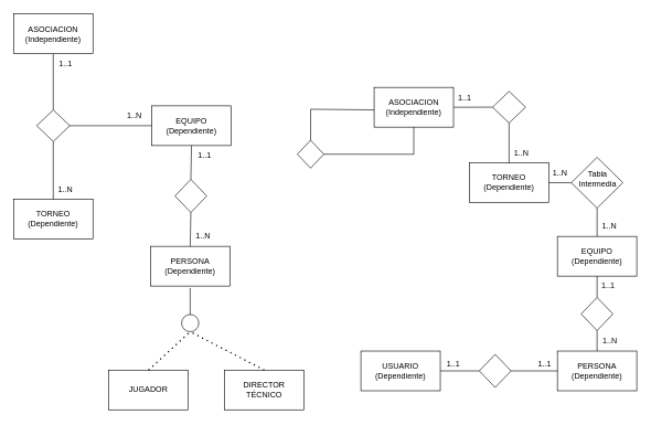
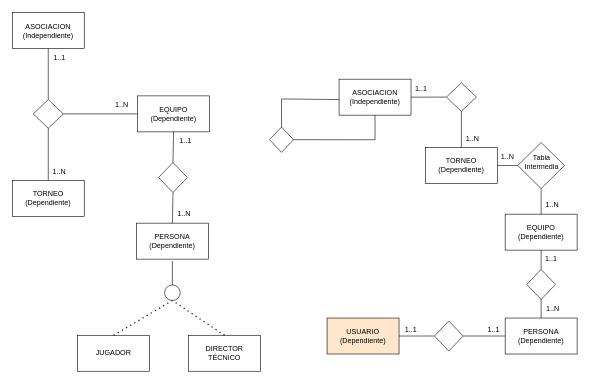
  <mxCell id="0" />
  <mxCell id="1" parent="0" />
  <mxCell id="2" value="PERSONA&lt;div&gt;(Dependiente)&lt;/div&gt;" style="rounded=0;whiteSpace=wrap;html=1;" vertex="1" parent="1"><mxGeometry x="227" y="371.12" width="120" height="60" as="geometry" /></mxCell>
- <mxCell id="3" value="JUGADOR" style="rounded=0;whiteSpace=wrap;html=1;" vertex="1" parent="1"><mxGeometry x="164" y="558.12" width="120" height="60" as="geometry" /></mxCell>
- <mxCell id="4" value="DIRECTOR TÉCNICO" style="rounded=0;whiteSpace=wrap;html=1;" vertex="1" parent="1"><mxGeometry x="339" y="558.12" width="120" height="60" as="geometry" /></mxCell>
+ <mxCell id="3" value="JUGADOR" style="rounded=0;whiteSpace=wrap;html=1;" vertex="1" parent="1"><mxGeometry x="129" y="558.12" width="120" height="60" as="geometry" /></mxCell>
+ <mxCell id="4" value="DIRECTOR TÉCNICO" style="rounded=0;whiteSpace=wrap;html=1;" vertex="1" parent="1"><mxGeometry x="314" y="558.12" width="120" height="60" as="geometry" /></mxCell>
  <mxCell id="5" value="" style="endArrow=none;dashed=1;html=1;dashPattern=1 3;strokeWidth=2;rounded=0;entryX=0.5;entryY=1;entryDx=0;entryDy=0;exitX=0.5;exitY=0;exitDx=0;exitDy=0;" edge="1" parent="1" source="3" target="7"><mxGeometry width="50" height="50" relative="1" as="geometry"><mxPoint x="289" y="587.12" as="sourcePoint" /><mxPoint x="289" y="547.12" as="targetPoint" /></mxGeometry></mxCell>
  <mxCell id="6" value="" style="endArrow=none;dashed=1;html=1;dashPattern=1 3;strokeWidth=2;rounded=0;entryX=0.5;entryY=1;entryDx=0;entryDy=0;exitX=0.5;exitY=0;exitDx=0;exitDy=0;" edge="1" parent="1" source="4" target="7"><mxGeometry width="50" height="50" relative="1" as="geometry"><mxPoint x="199" y="630.12" as="sourcePoint" /><mxPoint x="289" y="550.12" as="targetPoint" /></mxGeometry></mxCell>
  <mxCell id="7" value="" style="ellipse;whiteSpace=wrap;html=1;aspect=fixed;" vertex="1" parent="1"><mxGeometry x="274" y="474.12" width="26" height="26" as="geometry" /></mxCell>
  <mxCell id="8" value="" style="endArrow=none;html=1;rounded=0;entryX=0.5;entryY=1;entryDx=0;entryDy=0;exitX=0.5;exitY=0;exitDx=0;exitDy=0;" edge="1" parent="1" source="7"><mxGeometry width="50" height="50" relative="1" as="geometry"><mxPoint x="287" y="474.12" as="sourcePoint" /><mxPoint x="287" y="434.12" as="targetPoint" /></mxGeometry></mxCell>
  <mxCell id="9" value="ASOCIACION&lt;br&gt;(Independiente)" style="rounded=0;whiteSpace=wrap;html=1;" vertex="1" parent="1"><mxGeometry x="20" y="20" width="120" height="60" as="geometry" /></mxCell>
  <mxCell id="10" value="EQUIPO&lt;div&gt;(Dependiente)&lt;/div&gt;" style="rounded=0;whiteSpace=wrap;html=1;" vertex="1" parent="1"><mxGeometry x="229" y="158.88" width="120" height="60" as="geometry" /></mxCell>
  <mxCell id="11" value="" style="rhombus;whiteSpace=wrap;html=1;" vertex="1" parent="1"><mxGeometry x="264" y="270" width="48" height="50" as="geometry" /></mxCell>
  <mxCell id="12" value="" style="endArrow=none;html=1;rounded=0;entryX=0.5;entryY=0;entryDx=0;entryDy=0;exitX=0.5;exitY=1;exitDx=0;exitDy=0;" edge="1" parent="1" source="11" target="2"><mxGeometry width="50" height="50" relative="1" as="geometry"><mxPoint x="288" y="468" as="sourcePoint" /><mxPoint x="287" y="374.12" as="targetPoint" /></mxGeometry></mxCell>
  <mxCell id="13" value="" style="endArrow=none;html=1;rounded=0;entryX=0.5;entryY=0;entryDx=0;entryDy=0;exitX=0.5;exitY=1;exitDx=0;exitDy=0;" edge="1" parent="1" source="10" target="11"><mxGeometry width="50" height="50" relative="1" as="geometry"><mxPoint x="621" y="180.88" as="sourcePoint" /><mxPoint x="623" y="134.88" as="targetPoint" /></mxGeometry></mxCell>
  <mxCell id="14" value="TORNEO&lt;div&gt;(Dependiente)&lt;/div&gt;" style="rounded=0;whiteSpace=wrap;html=1;" vertex="1" parent="1"><mxGeometry x="20" y="300" width="120" height="60" as="geometry" /></mxCell>
  <mxCell id="15" value="" style="rhombus;whiteSpace=wrap;html=1;" vertex="1" parent="1"><mxGeometry x="55" y="165" width="50" height="47.75" as="geometry" /></mxCell>
  <mxCell id="16" value="" style="endArrow=none;html=1;rounded=0;entryX=0.5;entryY=1;entryDx=0;entryDy=0;exitX=0.5;exitY=0;exitDx=0;exitDy=0;" edge="1" parent="1" source="15" target="9"><mxGeometry width="50" height="50" relative="1" as="geometry"><mxPoint x="204" y="6.12" as="sourcePoint" /><mxPoint x="279" y="121.62" as="targetPoint" /></mxGeometry></mxCell>
  <mxCell id="17" value="" style="endArrow=none;html=1;rounded=0;exitX=0.5;exitY=0;exitDx=0;exitDy=0;entryX=0.5;entryY=1;entryDx=0;entryDy=0;" edge="1" parent="1" source="14" target="15"><mxGeometry width="50" height="50" relative="1" as="geometry"><mxPoint x="419" y="558.87" as="sourcePoint" /><mxPoint x="39" y="170" as="targetPoint" /></mxGeometry></mxCell>
  <mxCell id="18" value="1..N&lt;span style=&quot;white-space: pre;&quot;&gt;&#09;&lt;/span&gt;" style="text;html=1;align=center;verticalAlign=middle;whiteSpace=wrap;rounded=0;" vertex="1" parent="1"><mxGeometry x="71" y="270" width="60" height="30" as="geometry" /></mxCell>
  <mxCell id="19" value="1..1" style="text;html=1;align=center;verticalAlign=middle;whiteSpace=wrap;rounded=0;" vertex="1" parent="1"><mxGeometry x="69" y="80" width="60" height="30" as="geometry" /></mxCell>
  <mxCell id="20" value="1..N" style="text;html=1;align=center;verticalAlign=middle;whiteSpace=wrap;rounded=0;" vertex="1" parent="1"><mxGeometry x="173" y="158.88" width="60" height="30" as="geometry" /></mxCell>
  <mxCell id="21" value="1..N&lt;span style=&quot;white-space: pre;&quot;&gt;&#09;&lt;/span&gt;" style="text;html=1;align=center;verticalAlign=middle;whiteSpace=wrap;rounded=0;" vertex="1" parent="1"><mxGeometry x="279" y="341.12" width="60" height="30" as="geometry" /></mxCell>
  <mxCell id="22" value="1..1" style="text;html=1;align=center;verticalAlign=middle;whiteSpace=wrap;rounded=0;" vertex="1" parent="1"><mxGeometry x="279" y="218.88" width="60" height="30" as="geometry" /></mxCell>
  <mxCell id="23" value="" style="endArrow=none;html=1;rounded=0;entryX=1;entryY=0.5;entryDx=0;entryDy=0;exitX=0;exitY=0.5;exitDx=0;exitDy=0;" edge="1" parent="1" source="10" target="15"><mxGeometry width="50" height="50" relative="1" as="geometry"><mxPoint x="389" y="240" as="sourcePoint" /><mxPoint x="139" y="190" as="targetPoint" /></mxGeometry></mxCell>
  <mxCell id="24" value="PERSONA&lt;div&gt;(Dependiente)&lt;/div&gt;" style="rounded=0;whiteSpace=wrap;html=1;" vertex="1" parent="1"><mxGeometry x="842" y="529.36" width="120" height="60" as="geometry" /></mxCell>
  <mxCell id="25" value="ASOCIACION&lt;br&gt;(Independiente)" style="rounded=0;whiteSpace=wrap;html=1;" vertex="1" parent="1"><mxGeometry x="565" y="131" width="120" height="60" as="geometry" /></mxCell>
  <mxCell id="26" value="EQUIPO&lt;div&gt;(Dependiente)&lt;/div&gt;" style="rounded=0;whiteSpace=wrap;html=1;" vertex="1" parent="1"><mxGeometry x="842" y="356.12" width="120" height="60" as="geometry" /></mxCell>
  <mxCell id="27" value="" style="rhombus;whiteSpace=wrap;html=1;" vertex="1" parent="1"><mxGeometry x="878" y="448.36" width="48" height="50" as="geometry" /></mxCell>
  <mxCell id="28" value="" style="endArrow=none;html=1;rounded=0;entryX=0.5;entryY=0;entryDx=0;entryDy=0;exitX=0.5;exitY=1;exitDx=0;exitDy=0;" edge="1" parent="1" source="27" target="24"><mxGeometry width="50" height="50" relative="1" as="geometry"><mxPoint x="903" y="626.24" as="sourcePoint" /><mxPoint x="902" y="532.36" as="targetPoint" /></mxGeometry></mxCell>
  <mxCell id="29" value="" style="endArrow=none;html=1;rounded=0;entryX=0.5;entryY=0;entryDx=0;entryDy=0;exitX=0.5;exitY=1;exitDx=0;exitDy=0;" edge="1" parent="1" source="26" target="27"><mxGeometry width="50" height="50" relative="1" as="geometry"><mxPoint x="1236" y="339.12" as="sourcePoint" /><mxPoint x="1238" y="293.12" as="targetPoint" /></mxGeometry></mxCell>
  <mxCell id="30" value="TORNEO&lt;div&gt;(Dependiente)&lt;/div&gt;" style="rounded=0;whiteSpace=wrap;html=1;" vertex="1" parent="1"><mxGeometry x="709" y="245" width="120" height="60" as="geometry" /></mxCell>
  <mxCell id="31" value="" style="rhombus;whiteSpace=wrap;html=1;" vertex="1" parent="1"><mxGeometry x="744" y="137" width="50" height="47.75" as="geometry" /></mxCell>
  <mxCell id="32" value="" style="endArrow=none;html=1;rounded=0;entryX=1;entryY=0.5;entryDx=0;entryDy=0;exitX=0;exitY=0.5;exitDx=0;exitDy=0;" edge="1" parent="1" source="31" target="25"><mxGeometry width="50" height="50" relative="1" as="geometry"><mxPoint x="749" y="117.12" as="sourcePoint" /><mxPoint x="824" y="232.62" as="targetPoint" /></mxGeometry></mxCell>
  <mxCell id="33" value="" style="endArrow=none;html=1;rounded=0;exitX=0.5;exitY=0;exitDx=0;exitDy=0;entryX=0.5;entryY=1;entryDx=0;entryDy=0;" edge="1" parent="1" source="30" target="31"><mxGeometry width="50" height="50" relative="1" as="geometry"><mxPoint x="1108" y="563.87" as="sourcePoint" /><mxPoint x="728" y="175" as="targetPoint" /></mxGeometry></mxCell>
  <mxCell id="34" value="1..N&lt;span style=&quot;white-space: pre;&quot;&gt;&#09;&lt;/span&gt;" style="text;html=1;align=center;verticalAlign=middle;whiteSpace=wrap;rounded=0;" vertex="1" parent="1"><mxGeometry x="760" y="215" width="60" height="30" as="geometry" /></mxCell>
  <mxCell id="35" value="1..1" style="text;html=1;align=center;verticalAlign=middle;whiteSpace=wrap;rounded=0;" vertex="1" parent="1"><mxGeometry x="672" y="132" width="60" height="30" as="geometry" /></mxCell>
  <mxCell id="36" value="1..N&lt;span style=&quot;white-space: pre;&quot;&gt;&#09;&lt;/span&gt;" style="text;html=1;align=center;verticalAlign=middle;whiteSpace=wrap;rounded=0;" vertex="1" parent="1"><mxGeometry x="894" y="499.36" width="60" height="30" as="geometry" /></mxCell>
  <mxCell id="37" value="1..1" style="text;html=1;align=center;verticalAlign=middle;whiteSpace=wrap;rounded=0;" vertex="1" parent="1"><mxGeometry x="889" y="416.12" width="60" height="30" as="geometry" /></mxCell>
  <mxCell id="38" value="" style="rhombus;whiteSpace=wrap;html=1;" vertex="1" parent="1"><mxGeometry x="863" y="236.63" width="78" height="76.75" as="geometry" /></mxCell>
  <mxCell id="39" value="" style="endArrow=none;html=1;rounded=0;entryX=1;entryY=0.5;entryDx=0;entryDy=0;exitX=0;exitY=0.5;exitDx=0;exitDy=0;" edge="1" parent="1" source="38" target="30"><mxGeometry width="50" height="50" relative="1" as="geometry"><mxPoint x="893" y="251.12" as="sourcePoint" /><mxPoint x="769" y="325" as="targetPoint" /></mxGeometry></mxCell>
  <mxCell id="40" value="" style="endArrow=none;html=1;rounded=0;entryX=0.5;entryY=1;entryDx=0;entryDy=0;exitX=0.5;exitY=0;exitDx=0;exitDy=0;" edge="1" parent="1" source="26" target="38"><mxGeometry width="50" height="50" relative="1" as="geometry"><mxPoint x="843" y="375" as="sourcePoint" /><mxPoint x="849" y="335" as="targetPoint" /></mxGeometry></mxCell>
  <mxCell id="41" value="1..N&lt;span style=&quot;white-space: pre;&quot;&gt;&#09;&lt;/span&gt;" style="text;html=1;align=center;verticalAlign=middle;whiteSpace=wrap;rounded=0;" vertex="1" parent="1"><mxGeometry x="893" y="326.12" width="60" height="30" as="geometry" /></mxCell>
  <mxCell id="42" value="1..N" style="text;html=1;align=center;verticalAlign=middle;whiteSpace=wrap;rounded=0;" vertex="1" parent="1"><mxGeometry x="816" y="245" width="60" height="30" as="geometry" /></mxCell>
  <mxCell id="43" value="Tabla Intermedia" style="text;html=1;align=center;verticalAlign=middle;whiteSpace=wrap;rounded=0;" vertex="1" parent="1"><mxGeometry x="873" y="254" width="60" height="30" as="geometry" /></mxCell>
  <mxCell id="44" value="" style="rhombus;whiteSpace=wrap;html=1;" vertex="1" parent="1"><mxGeometry x="449" y="210.88" width="40" height="42.12" as="geometry" /></mxCell>
  <mxCell id="45" value="" style="endArrow=none;html=1;rounded=0;entryX=0;entryY=0.5;entryDx=0;entryDy=0;exitX=0.5;exitY=0;exitDx=0;exitDy=0;" edge="1" parent="1" source="44"><mxGeometry width="50" height="50" relative="1" as="geometry"><mxPoint x="489" y="190" as="sourcePoint" /><mxPoint x="565" y="165" as="targetPoint" /><Array as="points"><mxPoint x="469" y="164" /></Array></mxGeometry></mxCell>
  <mxCell id="46" value="" style="endArrow=none;html=1;rounded=0;entryX=0.5;entryY=1;entryDx=0;entryDy=0;exitX=1;exitY=0.5;exitDx=0;exitDy=0;" edge="1" parent="1" source="44" target="25"><mxGeometry width="50" height="50" relative="1" as="geometry"><mxPoint x="505" y="231.94" as="sourcePoint" /><mxPoint x="565" y="272" as="targetPoint" /><Array as="points"><mxPoint x="625" y="232" /></Array></mxGeometry></mxCell>
- <mxCell id="47" value="&lt;div&gt;USUARIO&lt;/div&gt;&lt;div&gt;(Dependiente)&lt;/div&gt;" style="rounded=0;whiteSpace=wrap;html=1;" vertex="1" parent="1"><mxGeometry x="545" y="529.36" width="120" height="60" as="geometry" /></mxCell>
+ <mxCell id="47" value="&lt;div&gt;USUARIO&lt;/div&gt;&lt;div&gt;(Dependiente)&lt;/div&gt;" style="rounded=0;whiteSpace=wrap;html=1;fillColor=#ffe6cc;" vertex="1" parent="1"><mxGeometry x="545" y="529.36" width="120" height="60" as="geometry" /></mxCell>
  <mxCell id="48" value="" style="rhombus;whiteSpace=wrap;html=1;" vertex="1" parent="1"><mxGeometry x="724" y="534.36" width="48" height="50" as="geometry" /></mxCell>
  <mxCell id="49" value="" style="endArrow=none;html=1;rounded=0;exitX=0;exitY=0.5;exitDx=0;exitDy=0;entryX=1;entryY=0.5;entryDx=0;entryDy=0;" edge="1" parent="1" source="48" target="47"><mxGeometry width="50" height="50" relative="1" as="geometry"><mxPoint x="733" y="696.36" as="sourcePoint" /><mxPoint x="695" y="602" as="targetPoint" /></mxGeometry></mxCell>
  <mxCell id="50" value="" style="endArrow=none;html=1;rounded=0;entryX=1;entryY=0.5;entryDx=0;entryDy=0;exitX=0;exitY=0.5;exitDx=0;exitDy=0;" edge="1" parent="1" source="24" target="48"><mxGeometry width="50" height="50" relative="1" as="geometry"><mxPoint x="732" y="486.12" as="sourcePoint" /><mxPoint x="1068" y="363.24" as="targetPoint" /></mxGeometry></mxCell>
  <mxCell id="51" value="1..1" style="text;html=1;align=center;verticalAlign=middle;whiteSpace=wrap;rounded=0;" vertex="1" parent="1"><mxGeometry x="655" y="534.36" width="60" height="30" as="geometry" /></mxCell>
  <mxCell id="52" value="1..1" style="text;html=1;align=center;verticalAlign=middle;whiteSpace=wrap;rounded=0;" vertex="1" parent="1"><mxGeometry x="793" y="534.36" width="60" height="30" as="geometry" /></mxCell>
